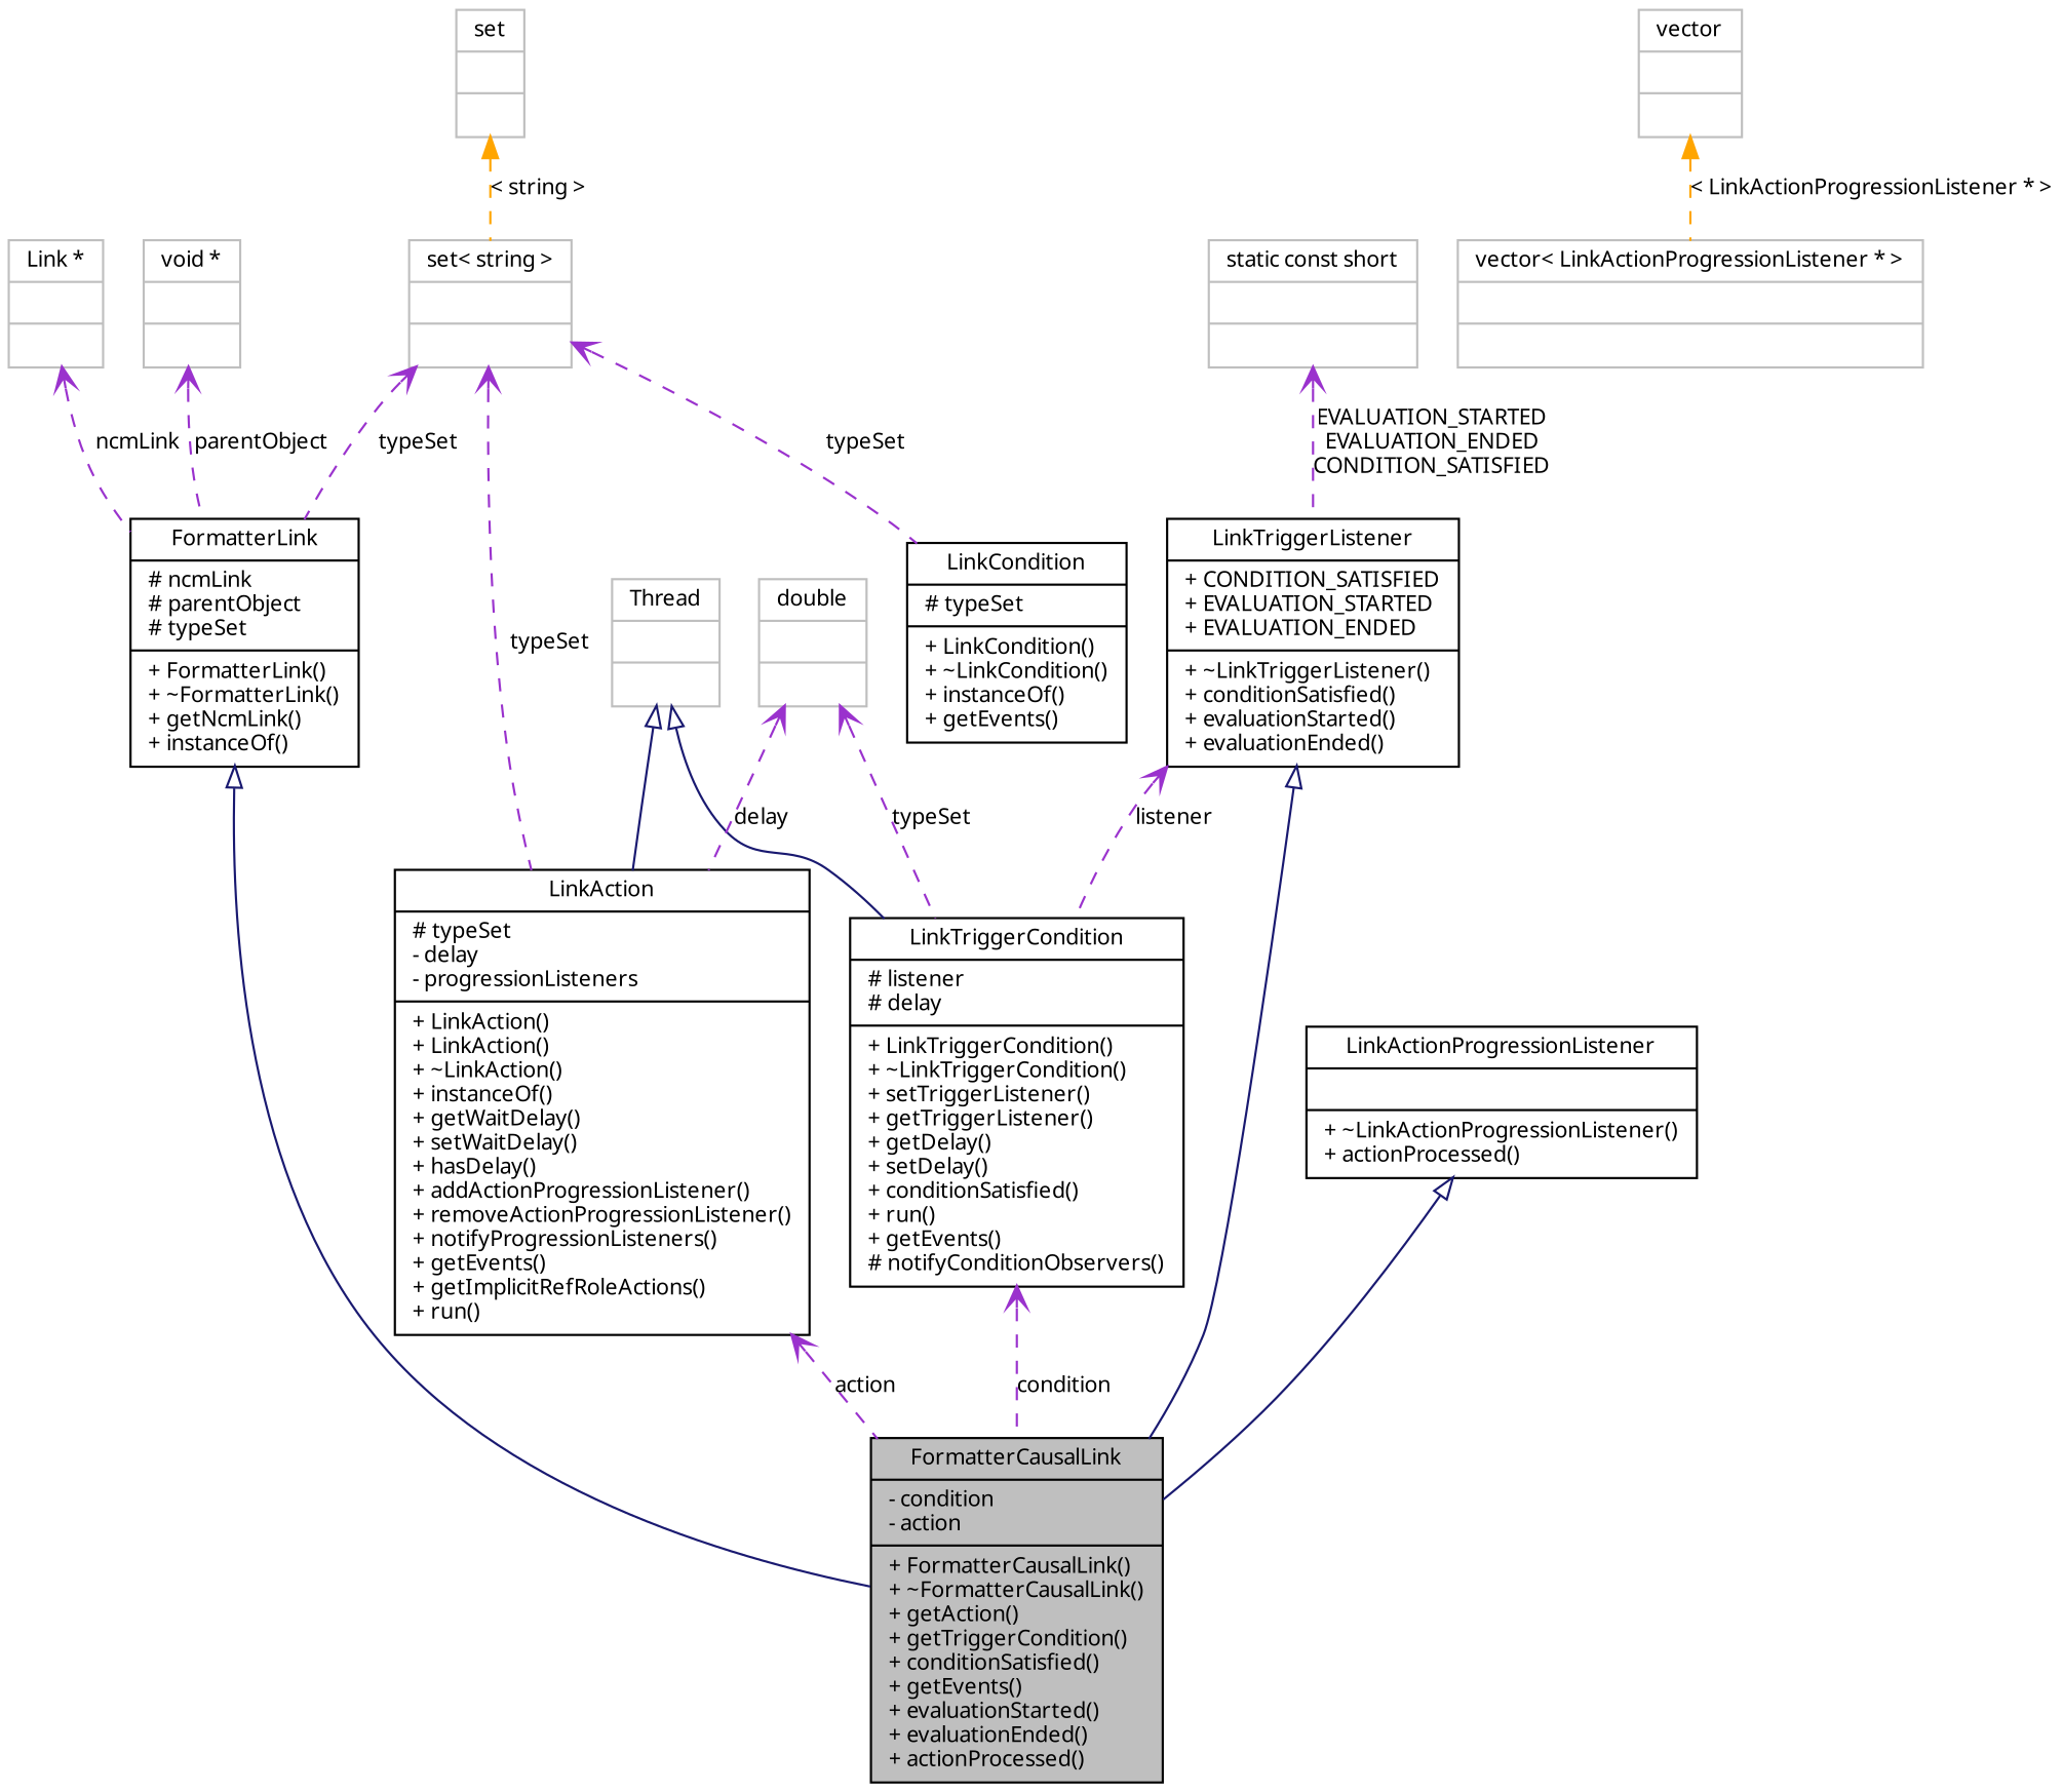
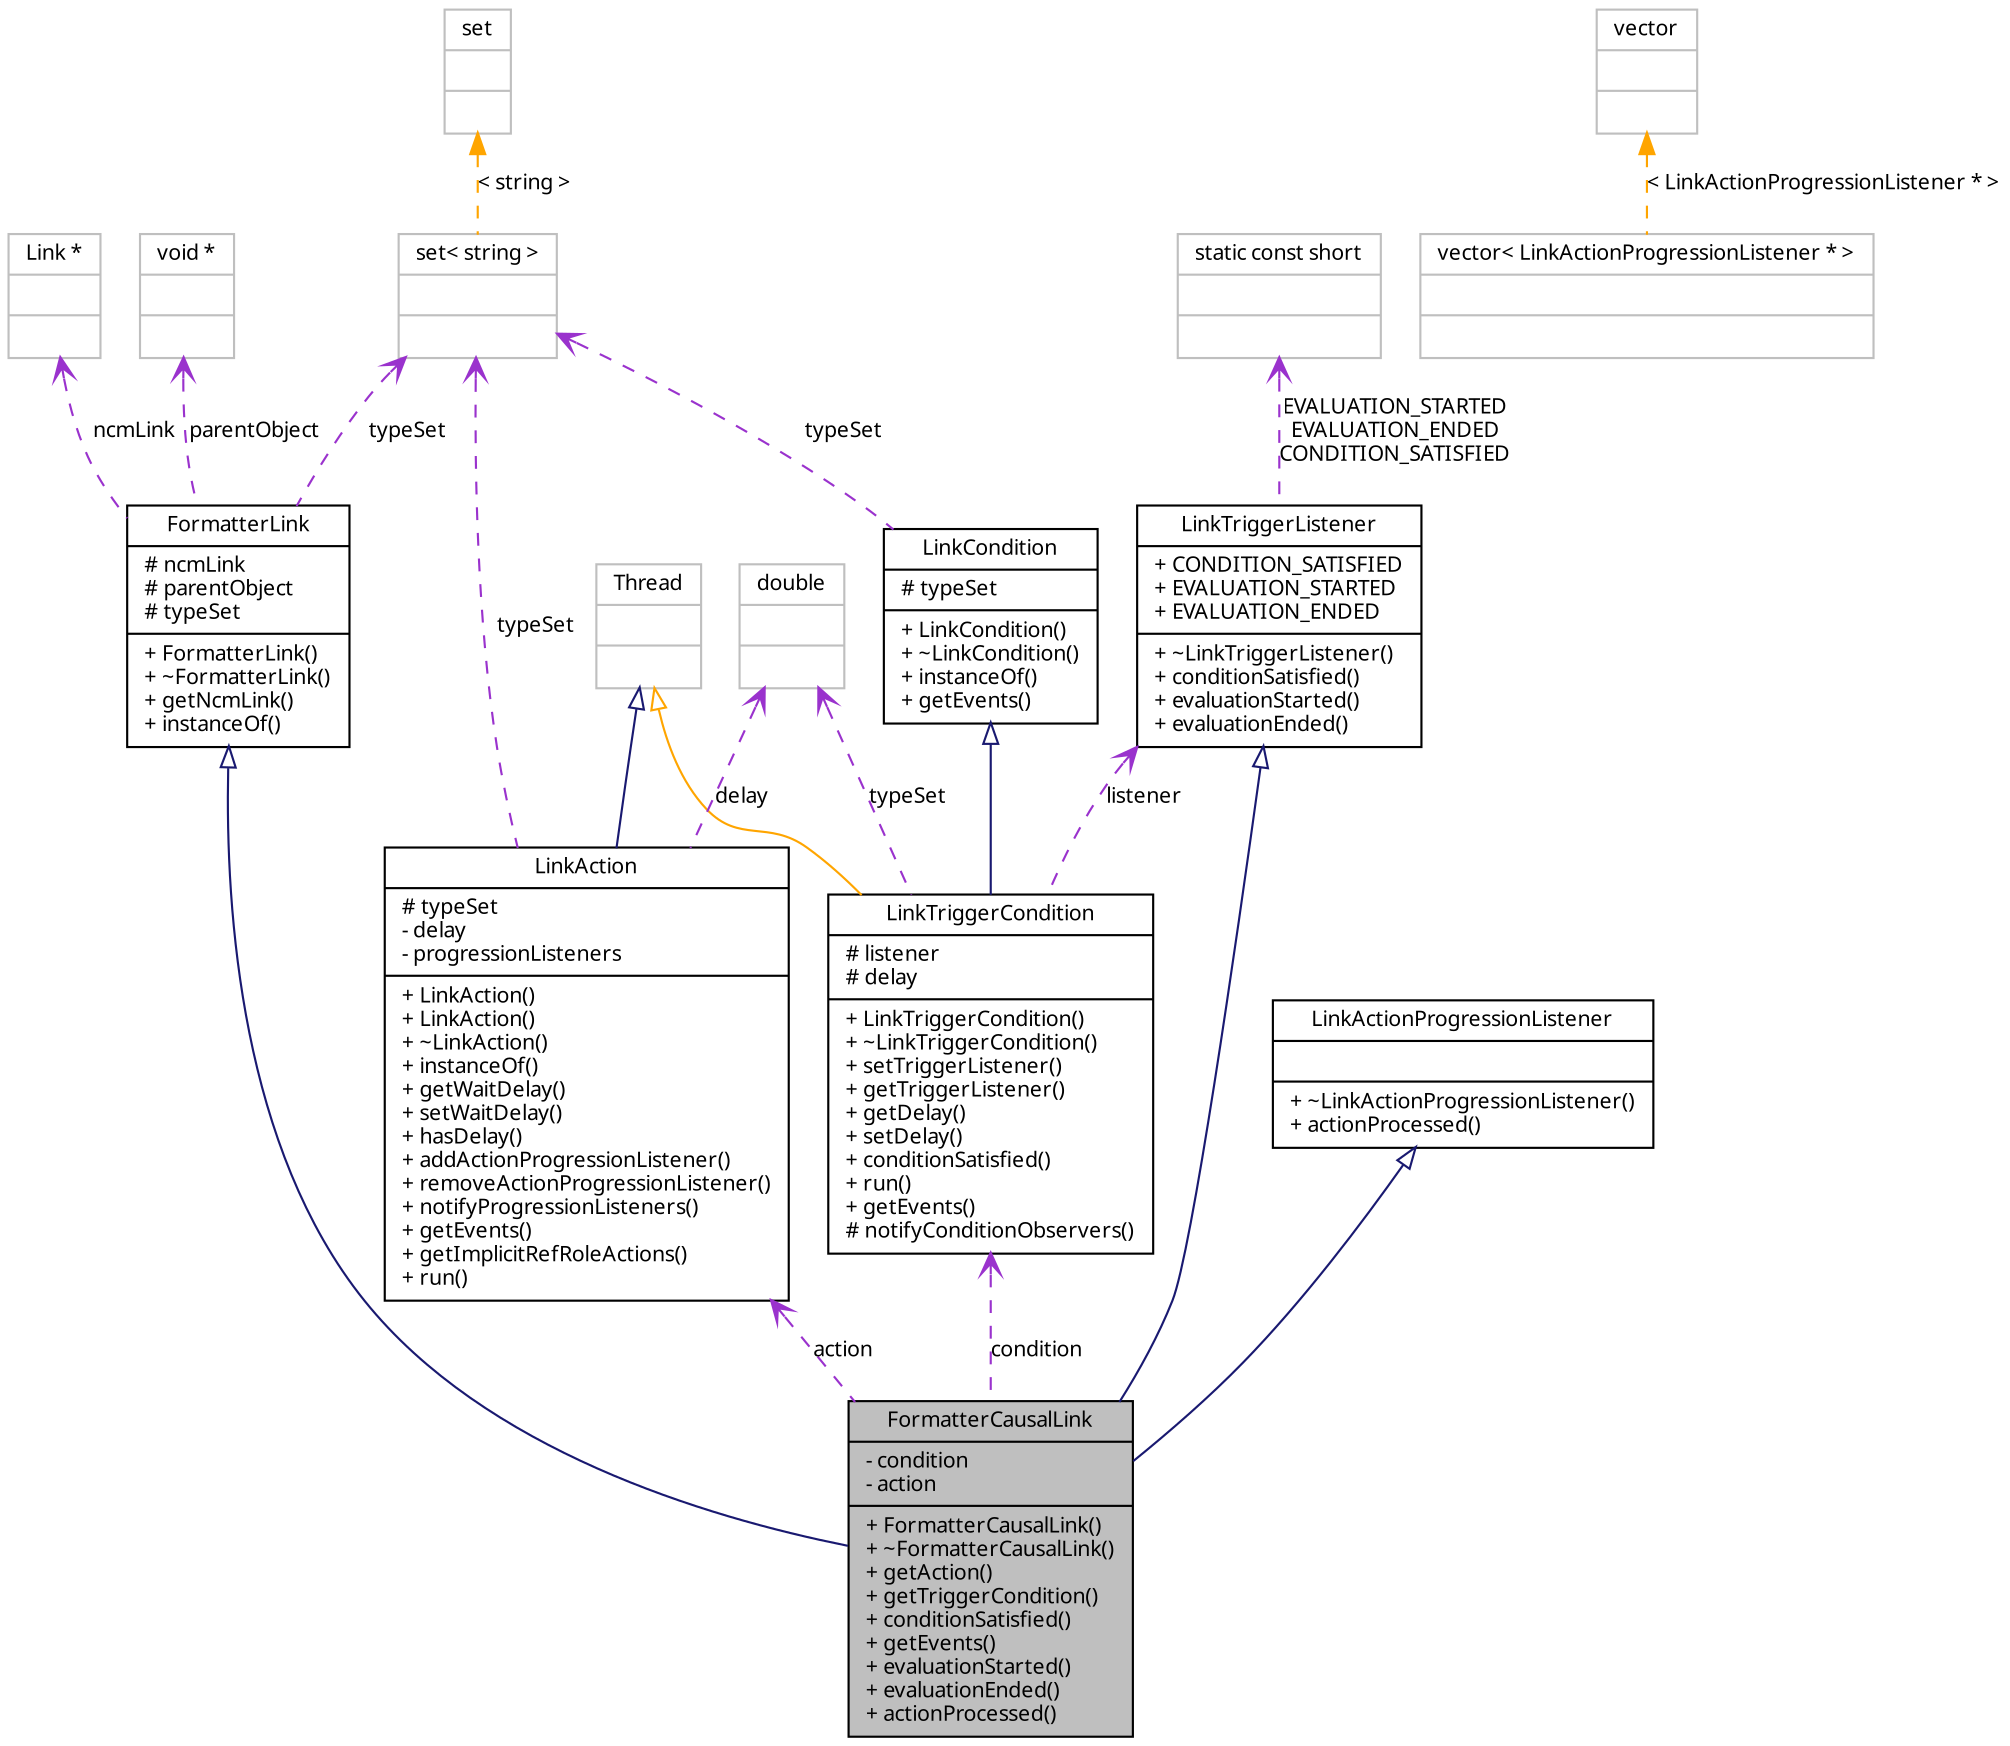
  digraph {
    node [color=grey75 fillcolor=white fontname="FreeSans.ttf" fontsize=10 shape=record style=filled]
    edge [arrowtail=open color=darkorchid3 dir=back fontname="FreeSans.ttf" fontsize=10 labelfontname="FreeSans.ttf" labelfontsize=10 style=dashed]
    n1 [color=black fillcolor=grey75 fontcolor=black height=0.2 label="{FormatterCausalLink\n|- condition\l- action\l|+ FormatterCausalLink()\l+ ~FormatterCausalLink()\l+ getAction()\l+ getTriggerCondition()\l+ conditionSatisfied()\l+ getEvents()\l+ evaluationStarted()\l+ evaluationEnded()\l+ actionProcessed()\l}" width=0.4]
    n2 [color=black height=0.2 label="{FormatterLink\n|# ncmLink\l# parentObject\l# typeSet\l|+ FormatterLink()\l+ ~FormatterLink()\l+ getNcmLink()\l+ instanceOf()\l}" width=0.4]
    n3 [height=0.2 label="{Link *\n||}" width=0.4]
    n4 [height=0.2 label="{set\< string \>\n||}" width=0.4]
    n5 [color=black height=0.2 label="{LinkCondition\n|# typeSet\l|+ LinkCondition()\l+ ~LinkCondition()\l+ instanceOf()\l+ getEvents()\l}" width=0.4]
    n6 [color=black height=0.2 label="{LinkAction\n|# typeSet\l- delay\l- progressionListeners\l|+ LinkAction()\l+ LinkAction()\l+ ~LinkAction()\l+ instanceOf()\l+ getWaitDelay()\l+ setWaitDelay()\l+ hasDelay()\l+ addActionProgressionListener()\l+ removeActionProgressionListener()\l+ notifyProgressionListeners()\l+ getEvents()\l+ getImplicitRefRoleActions()\l+ run()\l}" width=0.4]
    n7 [color=black height=0.2 label="{LinkTriggerCondition\n|# listener\l# delay\l|+ LinkTriggerCondition()\l+ ~LinkTriggerCondition()\l+ setTriggerListener()\l+ getTriggerListener()\l+ getDelay()\l+ setDelay()\l+ conditionSatisfied()\l+ run()\l+ getEvents()\l# notifyConditionObservers()\l}" width=0.4]
    n8 [height=0.2 label="{set\n||}" width=0.4]
    n9 [height=0.2 label="{void *\n||}" width=0.4]
    n10 [color=black height=0.2 label="{LinkTriggerListener\n|+ CONDITION_SATISFIED\l+ EVALUATION_STARTED\l+ EVALUATION_ENDED\l|+ ~LinkTriggerListener()\l+ conditionSatisfied()\l+ evaluationStarted()\l+ evaluationEnded()\l}" width=0.4]
    n11 [height=0.2 label="{static const short\n||}" width=0.4]
    n12 [color=black height=0.2 label="{LinkActionProgressionListener\n||+ ~LinkActionProgressionListener()\l+ actionProcessed()\l}" width=0.4]
    n13 [height=0.2 label="{Thread\n||}" width=0.4]
    n14 [height=0.2 label="{double\n||}" width=0.4]
    n15 [height=0.2 label="{vector\< LinkActionProgressionListener * \>\n||}" width=0.4]
    n16 [height=0.2 label="{vector\n||}" width=0.4]
    n2 -> n1 [arrowtail=empty color=midnightblue style=solid]
    n3 -> n2 [label=ncmLink]
    n4 -> n2 [label=typeSet]
    n4 -> n5 [label=typeSet]
    n4 -> n6 [label=typeSet]
+   n5 -> n7 [arrowtail=empty color=midnightblue style=solid]
    n6 -> n1 [label=action]
    n7 -> n1 [label=condition]
    n8 -> n4 [color=orange label="\< string \>" arrowtail=""]
    n9 -> n2 [label=parentObject]
    n10 -> n1 [arrowtail=empty color=midnightblue style=solid]
    n10 -> n7 [label=listener]
    n11 -> n10 [label="EVALUATION_STARTED\nEVALUATION_ENDED\nCONDITION_SATISFIED"]
    n12 -> n1 [arrowtail=empty color=midnightblue style=solid]
    n13 -> n6 [arrowtail=empty color=midnightblue style=solid]
-   n13 -> n7 [arrowtail=empty color=midnightblue style=solid]
+   n13 -> n7 [arrowtail=empty color=orange style=solid]
    n14 -> n6 [label=delay]
    n14 -> n7 [label=typeSet]
    n16 -> n15 [color=orange label="\< LinkActionProgressionListener * \>" arrowtail=""]
  }
